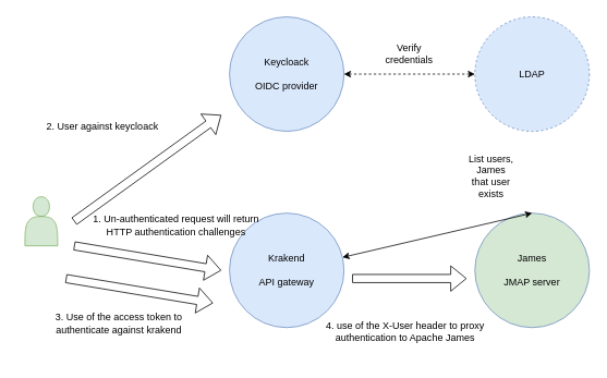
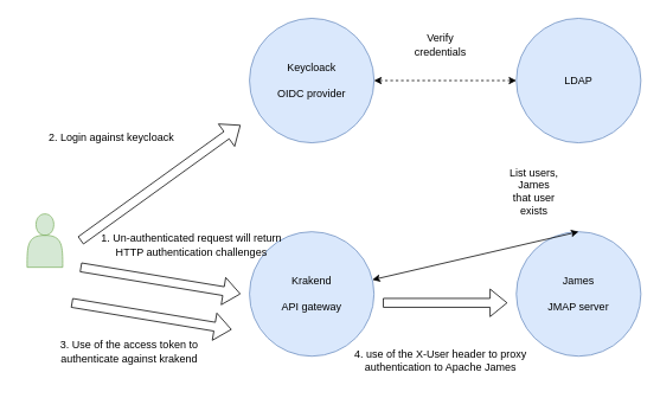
  <mxCell id="0" />
  <mxCell id="1" parent="0" />
  <mxCell id="2" value="Krakend&lt;br&gt;&lt;br&gt;API gateway" style="ellipse;whiteSpace=wrap;html=1;aspect=fixed;fillColor=#dae8fc;strokeColor=#6c8ebf;" vertex="1" parent="1"><mxGeometry x="280" y="260" width="140" height="140" as="geometry" /></mxCell>
  <mxCell id="3" value="" style="shape=actor;whiteSpace=wrap;html=1;fillColor=#d5e8d4;strokeColor=#82b366;" vertex="1" parent="1"><mxGeometry x="30" y="240" width="40" height="60" as="geometry" /></mxCell>
  <mxCell id="4" value="Keycloack&lt;br&gt;&lt;br&gt;OIDC provider" style="ellipse;whiteSpace=wrap;html=1;aspect=fixed;fillColor=#dae8fc;strokeColor=#6c8ebf;" vertex="1" parent="1"><mxGeometry x="280" y="20" width="140" height="140" as="geometry" /></mxCell>
- <mxCell id="5" value="James&lt;br&gt;&lt;br&gt;JMAP server" style="ellipse;whiteSpace=wrap;html=1;aspect=fixed;fillColor=#d5e8d4;strokeColor=#6c8ebf;" vertex="1" parent="1"><mxGeometry x="580" y="260" width="140" height="140" as="geometry" /></mxCell>
+ <mxCell id="5" value="James&lt;br&gt;&lt;br&gt;JMAP server" style="ellipse;whiteSpace=wrap;html=1;aspect=fixed;fillColor=#dae8fc;strokeColor=#6c8ebf;" vertex="1" parent="1"><mxGeometry x="580" y="260" width="140" height="140" as="geometry" /></mxCell>
  <mxCell id="6" value="" style="shape=flexArrow;endArrow=classic;html=1;rounded=0;" edge="1" parent="1"><mxGeometry width="50" height="50" relative="1" as="geometry"><mxPoint x="90" y="300" as="sourcePoint" /><mxPoint x="270" y="330" as="targetPoint" /></mxGeometry></mxCell>
  <mxCell id="7" value="" style="shape=flexArrow;endArrow=classic;html=1;rounded=0;" edge="1" parent="1"><mxGeometry width="50" height="50" relative="1" as="geometry"><mxPoint x="80" y="340" as="sourcePoint" /><mxPoint x="260" y="370" as="targetPoint" /></mxGeometry></mxCell>
  <mxCell id="8" value="" style="shape=flexArrow;endArrow=classic;html=1;rounded=0;" edge="1" parent="1"><mxGeometry width="50" height="50" relative="1" as="geometry"><mxPoint x="430" y="340" as="sourcePoint" /><mxPoint x="570" y="340" as="targetPoint" /></mxGeometry></mxCell>
  <mxCell id="9" value="" style="shape=flexArrow;endArrow=classic;html=1;rounded=0;" edge="1" parent="1"><mxGeometry width="50" height="50" relative="1" as="geometry"><mxPoint x="90" y="270" as="sourcePoint" /><mxPoint x="270" y="140" as="targetPoint" /></mxGeometry></mxCell>
  <mxCell id="10" value="1. Un-authenticated request will return HTTP authentication challenges" style="text;html=1;strokeColor=none;fillColor=none;align=center;verticalAlign=middle;whiteSpace=wrap;rounded=0;" vertex="1" parent="1"><mxGeometry x="110" y="240" width="210" height="70" as="geometry" /></mxCell>
- <mxCell id="11" value="2. User against keycloack" style="text;html=1;strokeColor=none;fillColor=none;align=center;verticalAlign=middle;whiteSpace=wrap;rounded=0;" vertex="1" parent="1"><mxGeometry x="20" y="120" width="210" height="70" as="geometry" /></mxCell>
+ <mxCell id="11" value="2. Login against keycloack" style="text;html=1;strokeColor=none;fillColor=none;align=center;verticalAlign=middle;whiteSpace=wrap;rounded=0;" vertex="1" parent="1"><mxGeometry x="20" y="120" width="210" height="70" as="geometry" /></mxCell>
  <mxCell id="12" value="3. Use of the access token to authenticate against krakend" style="text;html=1;strokeColor=none;fillColor=none;align=center;verticalAlign=middle;whiteSpace=wrap;rounded=0;" vertex="1" parent="1"><mxGeometry x="40" y="360" width="210" height="70" as="geometry" /></mxCell>
  <mxCell id="13" value="4. use of the X-User header to proxy authentication to Apache James" style="text;html=1;strokeColor=none;fillColor=none;align=center;verticalAlign=middle;whiteSpace=wrap;rounded=0;" vertex="1" parent="1"><mxGeometry x="390" y="370" width="210" height="70" as="geometry" /></mxCell>
- <mxCell id="14" value="LDAP" style="ellipse;whiteSpace=wrap;html=1;aspect=fixed;fillColor=#dae8fc;strokeColor=#6c8ebf;dashed=1;" vertex="1" parent="1"><mxGeometry x="580" y="20" width="140" height="140" as="geometry" /></mxCell>
+ <mxCell id="14" value="LDAP" style="ellipse;whiteSpace=wrap;html=1;aspect=fixed;fillColor=#dae8fc;strokeColor=#6c8ebf;" vertex="1" parent="1"><mxGeometry x="580" y="20" width="140" height="140" as="geometry" /></mxCell>
  <mxCell id="15" value="" style="endArrow=classic;startArrow=classic;html=1;rounded=0;exitX=0.5;exitY=0;exitDx=0;exitDy=0;" edge="1" parent="1" source="5" target="2"><mxGeometry width="50" height="50" relative="1" as="geometry"><mxPoint x="380" y="250" as="sourcePoint" /><mxPoint x="430" y="200" as="targetPoint" /></mxGeometry></mxCell>
  <mxCell id="16" value="" style="endArrow=classic;startArrow=classic;html=1;rounded=0;entryX=0;entryY=0.5;entryDx=0;entryDy=0;exitX=1;exitY=0.5;exitDx=0;exitDy=0;dashed=1;" edge="1" parent="1" source="4" target="14"><mxGeometry width="50" height="50" relative="1" as="geometry"><mxPoint x="380" y="250" as="sourcePoint" /><mxPoint x="430" y="200" as="targetPoint" /></mxGeometry></mxCell>
- <mxCell id="17" value="Verify credentials" style="text;html=1;strokeColor=none;fillColor=none;align=center;verticalAlign=middle;whiteSpace=wrap;rounded=0;" vertex="1" parent="1"><mxGeometry x="470" y="50" width="60" height="30" as="geometry" /></mxCell>
+ <mxCell id="17" value="Verify credentials" style="text;html=1;strokeColor=none;fillColor=none;align=center;verticalAlign=middle;whiteSpace=wrap;rounded=0;" vertex="1" parent="1"><mxGeometry x="465" y="35" width="60" height="30" as="geometry" /></mxCell>
  <mxCell id="18" value="List users,&lt;br&gt;James that user exists" style="text;html=1;strokeColor=none;fillColor=none;align=center;verticalAlign=middle;whiteSpace=wrap;rounded=0;" vertex="1" parent="1"><mxGeometry x="570" y="200" width="60" height="30" as="geometry" /></mxCell>
